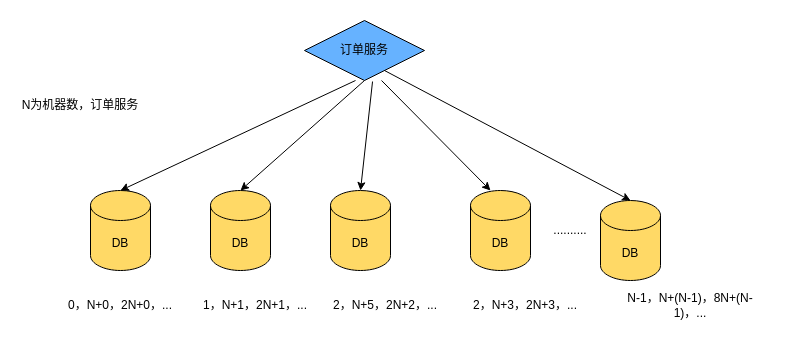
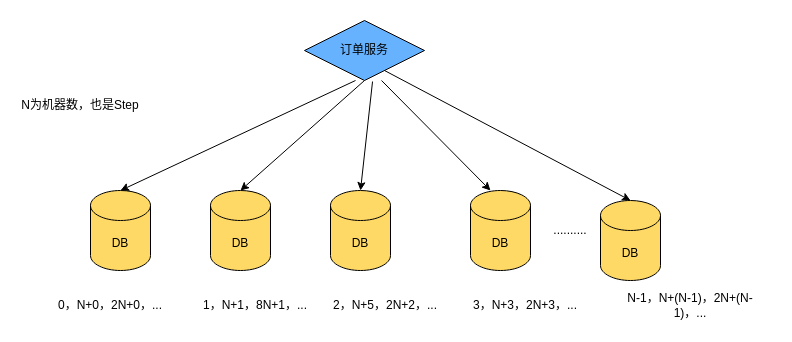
  <mxCell id="0" />
  <mxCell id="1" parent="0" />
  <mxCell id="2" value="订单服务" style="rhombus;whiteSpace=wrap;html=1;fillColor=#66B2FF;" parent="1" vertex="1"><mxGeometry x="304" y="20" width="120" height="60" as="geometry" /></mxCell>
  <mxCell id="3" value="DB" style="shape=cylinder3;whiteSpace=wrap;html=1;boundedLbl=1;backgroundOutline=1;size=15;fillColor=#FFD966;" parent="1" vertex="1"><mxGeometry x="90" y="190" width="60" height="80" as="geometry" /></mxCell>
  <mxCell id="4" value="DB" style="shape=cylinder3;whiteSpace=wrap;html=1;boundedLbl=1;backgroundOutline=1;size=15;fillColor=#FFD966;" parent="1" vertex="1"><mxGeometry x="210" y="190" width="60" height="80" as="geometry" /></mxCell>
  <mxCell id="5" value="DB" style="shape=cylinder3;whiteSpace=wrap;html=1;boundedLbl=1;backgroundOutline=1;size=15;fillColor=#FFD966;" parent="1" vertex="1"><mxGeometry x="600" y="200" width="60" height="80" as="geometry" /></mxCell>
  <mxCell id="6" value="" style="endArrow=classic;html=1;rounded=0;exitX=0.425;exitY=1;exitDx=0;exitDy=0;exitPerimeter=0;entryX=0.5;entryY=0;entryDx=0;entryDy=0;entryPerimeter=0;" parent="1" source="2" target="3" edge="1"><mxGeometry width="50" height="50" relative="1" as="geometry"><mxPoint x="370" y="170" as="sourcePoint" /><mxPoint x="420" y="120" as="targetPoint" /></mxGeometry></mxCell>
  <mxCell id="7" value="" style="endArrow=classic;html=1;rounded=0;exitX=0.5;exitY=1;exitDx=0;exitDy=0;entryX=0.5;entryY=0;entryDx=0;entryDy=0;entryPerimeter=0;" parent="1" source="2" target="4" edge="1"><mxGeometry width="50" height="50" relative="1" as="geometry"><mxPoint x="380" y="150" as="sourcePoint" /><mxPoint x="430" y="100" as="targetPoint" /></mxGeometry></mxCell>
  <mxCell id="8" value="" style="endArrow=classic;html=1;rounded=0;exitX=0.75;exitY=1;exitDx=0;exitDy=0;entryX=0.5;entryY=0;entryDx=0;entryDy=0;entryPerimeter=0;" parent="1" source="2" target="5" edge="1"><mxGeometry width="50" height="50" relative="1" as="geometry"><mxPoint x="370" y="160" as="sourcePoint" /><mxPoint x="420" y="110" as="targetPoint" /></mxGeometry></mxCell>
- <mxCell id="9" value="0，N+0，2N+0，..." style="text;html=1;strokeColor=none;fillColor=none;align=center;verticalAlign=middle;whiteSpace=wrap;rounded=0;" vertex="1" parent="1"><mxGeometry x="60" y="290" width="120" height="30" as="geometry" /></mxCell>
- <mxCell id="10" value="1，N+1，2N+1，..." style="text;html=1;strokeColor=none;fillColor=none;align=center;verticalAlign=middle;whiteSpace=wrap;rounded=0;" vertex="1" parent="1"><mxGeometry x="200" y="290" width="110" height="30" as="geometry" /></mxCell>
+ <mxCell id="9" value="0，N+0，2N+0，..." style="text;html=1;strokeColor=none;fillColor=none;align=center;verticalAlign=middle;whiteSpace=wrap;rounded=0;" vertex="1" parent="1"><mxGeometry x="50" y="290" width="120" height="30" as="geometry" /></mxCell>
+ <mxCell id="10" value="1，N+1，8N+1，..." style="text;html=1;strokeColor=none;fillColor=none;align=center;verticalAlign=middle;whiteSpace=wrap;rounded=0;" vertex="1" parent="1"><mxGeometry x="200" y="290" width="110" height="30" as="geometry" /></mxCell>
  <mxCell id="11" value="DB" style="shape=cylinder3;whiteSpace=wrap;html=1;boundedLbl=1;backgroundOutline=1;size=15;fillColor=#FFD966;" vertex="1" parent="1"><mxGeometry x="330" y="190" width="60" height="80" as="geometry" /></mxCell>
  <mxCell id="12" value="DB" style="shape=cylinder3;whiteSpace=wrap;html=1;boundedLbl=1;backgroundOutline=1;size=15;fillColor=#FFD966;" vertex="1" parent="1"><mxGeometry x="470" y="190" width="60" height="80" as="geometry" /></mxCell>
  <mxCell id="13" value="2，N+5，2N+2，..." style="text;html=1;strokeColor=none;fillColor=none;align=center;verticalAlign=middle;whiteSpace=wrap;rounded=0;" vertex="1" parent="1"><mxGeometry x="330" y="290" width="110" height="30" as="geometry" /></mxCell>
- <mxCell id="14" value="2，N+3，2N+3，..." style="text;html=1;strokeColor=none;fillColor=none;align=center;verticalAlign=middle;whiteSpace=wrap;rounded=0;" vertex="1" parent="1"><mxGeometry x="470" y="290" width="110" height="30" as="geometry" /></mxCell>
- <mxCell id="15" value="N-1，N+(N-1)，8N+(N-1)，..." style="text;html=1;strokeColor=none;fillColor=none;align=center;verticalAlign=middle;whiteSpace=wrap;rounded=0;" vertex="1" parent="1"><mxGeometry x="610" y="290" width="160" height="30" as="geometry" /></mxCell>
+ <mxCell id="14" value="3，N+3，2N+3，..." style="text;html=1;strokeColor=none;fillColor=none;align=center;verticalAlign=middle;whiteSpace=wrap;rounded=0;" vertex="1" parent="1"><mxGeometry x="470" y="290" width="110" height="30" as="geometry" /></mxCell>
+ <mxCell id="15" value="N-1，N+(N-1)，2N+(N-1)，..." style="text;html=1;strokeColor=none;fillColor=none;align=center;verticalAlign=middle;whiteSpace=wrap;rounded=0;" vertex="1" parent="1"><mxGeometry x="610" y="290" width="160" height="30" as="geometry" /></mxCell>
  <mxCell id="16" value=".........." style="text;html=1;strokeColor=none;fillColor=none;align=center;verticalAlign=middle;whiteSpace=wrap;rounded=0;" vertex="1" parent="1"><mxGeometry x="540" y="215" width="60" height="30" as="geometry" /></mxCell>
  <mxCell id="17" value="" style="endArrow=classic;html=1;rounded=0;exitX=0.567;exitY=1.017;exitDx=0;exitDy=0;exitPerimeter=0;entryX=0.5;entryY=0;entryDx=0;entryDy=0;entryPerimeter=0;" edge="1" parent="1" source="2" target="11"><mxGeometry width="50" height="50" relative="1" as="geometry"><mxPoint x="570" y="80" as="sourcePoint" /><mxPoint x="620" y="30" as="targetPoint" /></mxGeometry></mxCell>
  <mxCell id="18" value="" style="endArrow=classic;html=1;rounded=0;exitX=0.642;exitY=1;exitDx=0;exitDy=0;exitPerimeter=0;entryX=0.333;entryY=0;entryDx=0;entryDy=0;entryPerimeter=0;" edge="1" parent="1" source="2" target="12"><mxGeometry width="50" height="50" relative="1" as="geometry"><mxPoint x="510" y="90" as="sourcePoint" /><mxPoint x="560" y="40" as="targetPoint" /></mxGeometry></mxCell>
- <mxCell id="19" value="N为机器数，订单服务" style="text;html=1;strokeColor=none;fillColor=none;align=center;verticalAlign=middle;whiteSpace=wrap;rounded=0;" vertex="1" parent="1"><mxGeometry x="20" y="90" width="120" height="30" as="geometry" /></mxCell>
+ <mxCell id="19" value="N为机器数，也是Step" style="text;html=1;strokeColor=none;fillColor=none;align=center;verticalAlign=middle;whiteSpace=wrap;rounded=0;" vertex="1" parent="1"><mxGeometry x="20" y="90" width="120" height="30" as="geometry" /></mxCell>
